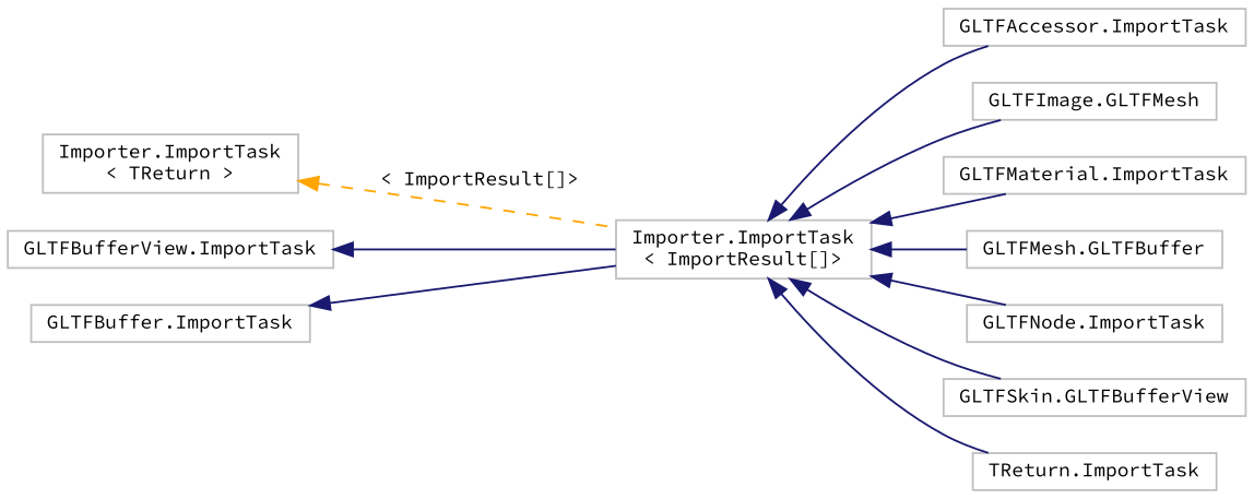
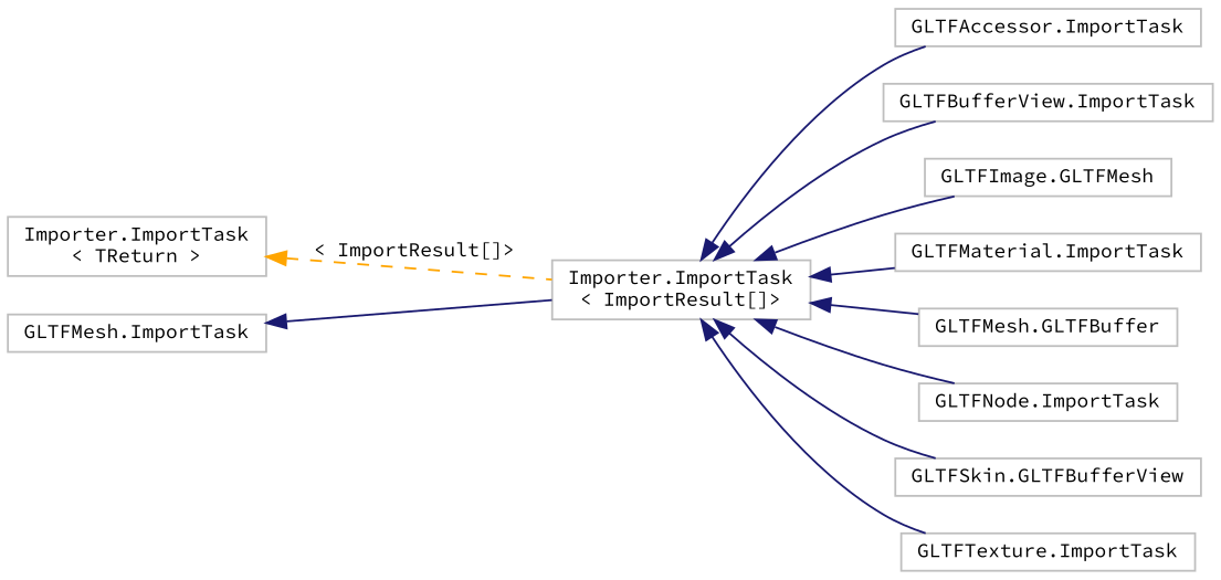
  digraph {
    fontname="Source Code Pro"
    rankdir=LR
    node [color=grey75 fillcolor=white fontname="Source Code Pro" fontsize=10 shape=record style=filled]
    edge [color=midnightblue dir=back fontname="Source Code Pro" fontsize=10 labelfontname=Helvetica labelfontsize=10 style=solid]
    n1 [height=0.2 label="Importer.ImportTask\l\< TReturn \>" width=0.4]
    n2 [height=0.2 label="Importer.ImportTask\l\< ImportResult[]\>" width=0.4]
    n3 [height=0.2 label="GLTFAccessor.ImportTask" width=0.4]
    n4 [height=0.2 label="GLTFBufferView.ImportTask" width=0.4]
    n5 [height=0.2 label="GLTFImage.GLTFMesh" width=0.4]
    n6 [height=0.2 label="GLTFMaterial.ImportTask" width=0.4]
    n7 [height=0.2 label="GLTFMesh.GLTFBuffer" width=0.4]
    n8 [height=0.2 label="GLTFNode.ImportTask" width=0.4]
    n9 [height=0.2 label="GLTFSkin.GLTFBufferView" width=0.4]
-   n10 [height=0.2 label="TReturn.ImportTask" width=0.4]
-   n11 [height=0.2 label="GLTFBuffer.ImportTask" width=0.4]
+   n10 [height=0.2 label="GLTFTexture.ImportTask" width=0.4]
+   n11 [height=0.2 label="GLTFMesh.ImportTask" width=0.4]
    n1 -> n2 [color=orange label=" \< ImportResult[]\>" style=dashed]
    n2 -> n3
-   n4 -> n2
+   n2 -> n4
    n2 -> n5
    n2 -> n6
    n2 -> n7
    n2 -> n8
    n2 -> n9
    n2 -> n10
    n11 -> n2
  }
